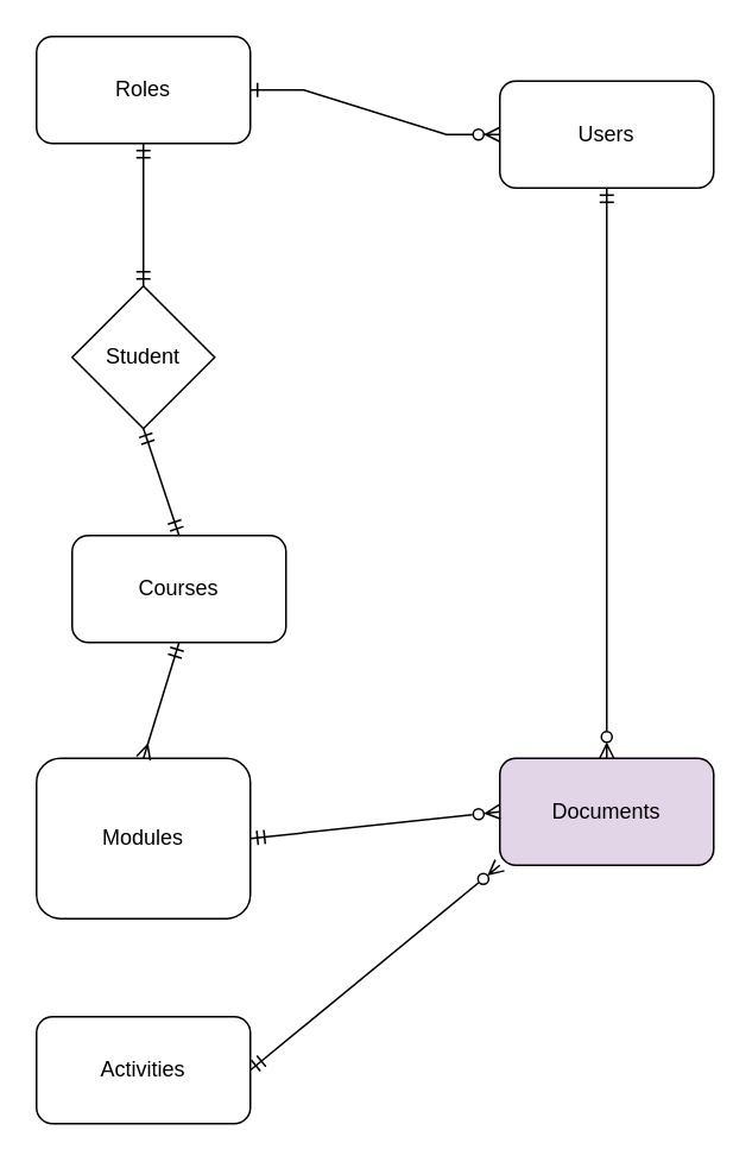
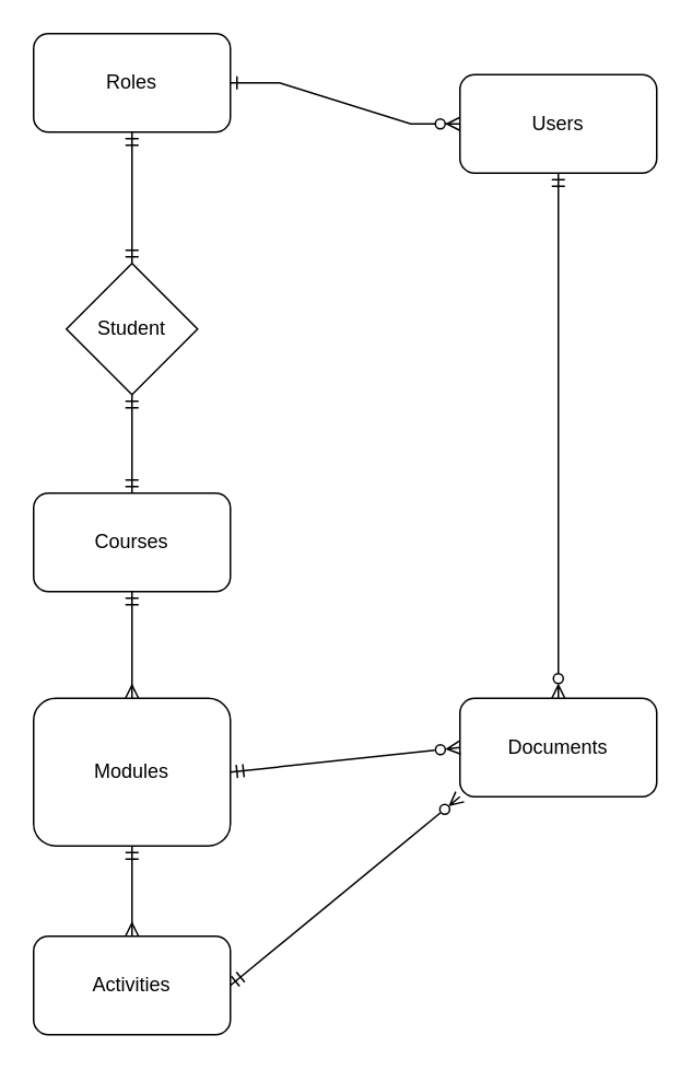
  <mxCell id="0" />
  <mxCell id="1" parent="0" />
  <mxCell id="2" value="Users" style="rounded=1;whiteSpace=wrap;html=1;" vertex="1" parent="1"><mxGeometry x="280" y="45" width="120" height="60" as="geometry" /></mxCell>
  <mxCell id="3" value="Roles" style="rounded=1;whiteSpace=wrap;html=1;" vertex="1" parent="1"><mxGeometry x="20" y="20" width="120" height="60" as="geometry" /></mxCell>
- <mxCell id="4" value="Documents" style="rounded=1;whiteSpace=wrap;html=1;fillColor=#e1d5e7;" vertex="1" parent="1"><mxGeometry x="280" y="425" width="120" height="60" as="geometry" /></mxCell>
- <mxCell id="5" value="Courses" style="rounded=1;whiteSpace=wrap;html=1;" vertex="1" parent="1"><mxGeometry x="40" y="300" width="120" height="60" as="geometry" /></mxCell>
+ <mxCell id="4" value="Documents" style="rounded=1;whiteSpace=wrap;html=1;" vertex="1" parent="1"><mxGeometry x="280" y="425" width="120" height="60" as="geometry" /></mxCell>
+ <mxCell id="5" value="Courses" style="rounded=1;whiteSpace=wrap;html=1;" vertex="1" parent="1"><mxGeometry x="20" y="300" width="120" height="60" as="geometry" /></mxCell>
  <mxCell id="6" value="Modules" style="rounded=1;whiteSpace=wrap;html=1;" vertex="1" parent="1"><mxGeometry x="20" y="425" width="120" height="90" as="geometry" /></mxCell>
  <mxCell id="7" value="Activities" style="rounded=1;whiteSpace=wrap;html=1;" vertex="1" parent="1"><mxGeometry x="20" y="570" width="120" height="60" as="geometry" /></mxCell>
  <mxCell id="8" value="" style="edgeStyle=entityRelationEdgeStyle;fontSize=12;html=1;endArrow=ERzeroToMany;endFill=1;startArrow=ERone;rounded=0;entryX=0;entryY=0.5;entryDx=0;entryDy=0;exitX=1;exitY=0.5;exitDx=0;exitDy=0;startFill=0;" edge="1" parent="1" source="3" target="2"><mxGeometry width="100" height="100" relative="1" as="geometry"><mxPoint x="310" y="340" as="sourcePoint" /><mxPoint x="410" y="240" as="targetPoint" /></mxGeometry></mxCell>
  <mxCell id="9" value="Student" style="rhombus;whiteSpace=wrap;html=1;" vertex="1" parent="1"><mxGeometry x="40" y="160" width="80" height="80" as="geometry" /></mxCell>
  <mxCell id="10" value="" style="fontSize=12;html=1;endArrow=ERmandOne;startArrow=ERmandOne;rounded=0;entryX=0.5;entryY=1;entryDx=0;entryDy=0;exitX=0.5;exitY=0;exitDx=0;exitDy=0;" edge="1" parent="1" source="9" target="3"><mxGeometry width="100" height="100" relative="1" as="geometry"><mxPoint x="330" y="260" as="sourcePoint" /><mxPoint x="430" y="160" as="targetPoint" /></mxGeometry></mxCell>
  <mxCell id="11" value="" style="fontSize=12;html=1;endArrow=ERmandOne;startArrow=ERmandOne;rounded=0;exitX=0.5;exitY=1;exitDx=0;exitDy=0;entryX=0.5;entryY=0;entryDx=0;entryDy=0;endFill=0;" edge="1" parent="1" source="9" target="5"><mxGeometry width="100" height="100" relative="1" as="geometry"><mxPoint x="260" y="250" as="sourcePoint" /><mxPoint x="360" y="150" as="targetPoint" /></mxGeometry></mxCell>
  <mxCell id="12" value="" style="fontSize=12;html=1;endArrow=ERmany;startArrow=ERmandOne;rounded=0;endFill=0;entryX=0.5;entryY=0;entryDx=0;entryDy=0;exitX=0.5;exitY=1;exitDx=0;exitDy=0;" edge="1" parent="1" source="5" target="6"><mxGeometry width="100" height="100" relative="1" as="geometry"><mxPoint x="260" y="410" as="sourcePoint" /><mxPoint x="250" y="420" as="targetPoint" /></mxGeometry></mxCell>
+ <mxCell id="13" value="" style="fontSize=12;html=1;endArrow=ERmany;startArrow=ERmandOne;rounded=0;endFill=0;entryX=0.5;entryY=0;entryDx=0;entryDy=0;exitX=0.5;exitY=1;exitDx=0;exitDy=0;" edge="1" parent="1" source="6" target="7"><mxGeometry width="100" height="100" relative="1" as="geometry"><mxPoint x="60" y="340" as="sourcePoint" /><mxPoint x="280" y="340" as="targetPoint" /></mxGeometry></mxCell>
  <mxCell id="14" value="" style="fontSize=12;html=1;endArrow=ERzeroToMany;startArrow=ERmandOne;rounded=0;endFill=0;entryX=0.5;entryY=0;entryDx=0;entryDy=0;exitX=0.5;exitY=1;exitDx=0;exitDy=0;" edge="1" parent="1" source="2" target="4"><mxGeometry width="100" height="100" relative="1" as="geometry"><mxPoint x="90" y="370" as="sourcePoint" /><mxPoint x="90" y="435" as="targetPoint" /></mxGeometry></mxCell>
  <mxCell id="15" value="" style="fontSize=12;html=1;endArrow=ERzeroToMany;startArrow=ERmandOne;rounded=0;endFill=0;entryX=0;entryY=0.5;entryDx=0;entryDy=0;exitX=1;exitY=0.5;exitDx=0;exitDy=0;" edge="1" parent="1" source="6" target="4"><mxGeometry width="100" height="100" relative="1" as="geometry"><mxPoint x="150" y="340" as="sourcePoint" /><mxPoint x="290" y="440" as="targetPoint" /></mxGeometry></mxCell>
  <mxCell id="16" value="" style="fontSize=12;html=1;endArrow=ERzeroToMany;startArrow=ERmandOne;rounded=0;endFill=0;entryX=0;entryY=1;entryDx=0;entryDy=0;exitX=1;exitY=0.5;exitDx=0;exitDy=0;" edge="1" parent="1" source="7" target="4"><mxGeometry width="100" height="100" relative="1" as="geometry"><mxPoint x="160" y="350" as="sourcePoint" /><mxPoint x="300" y="450" as="targetPoint" /></mxGeometry></mxCell>
